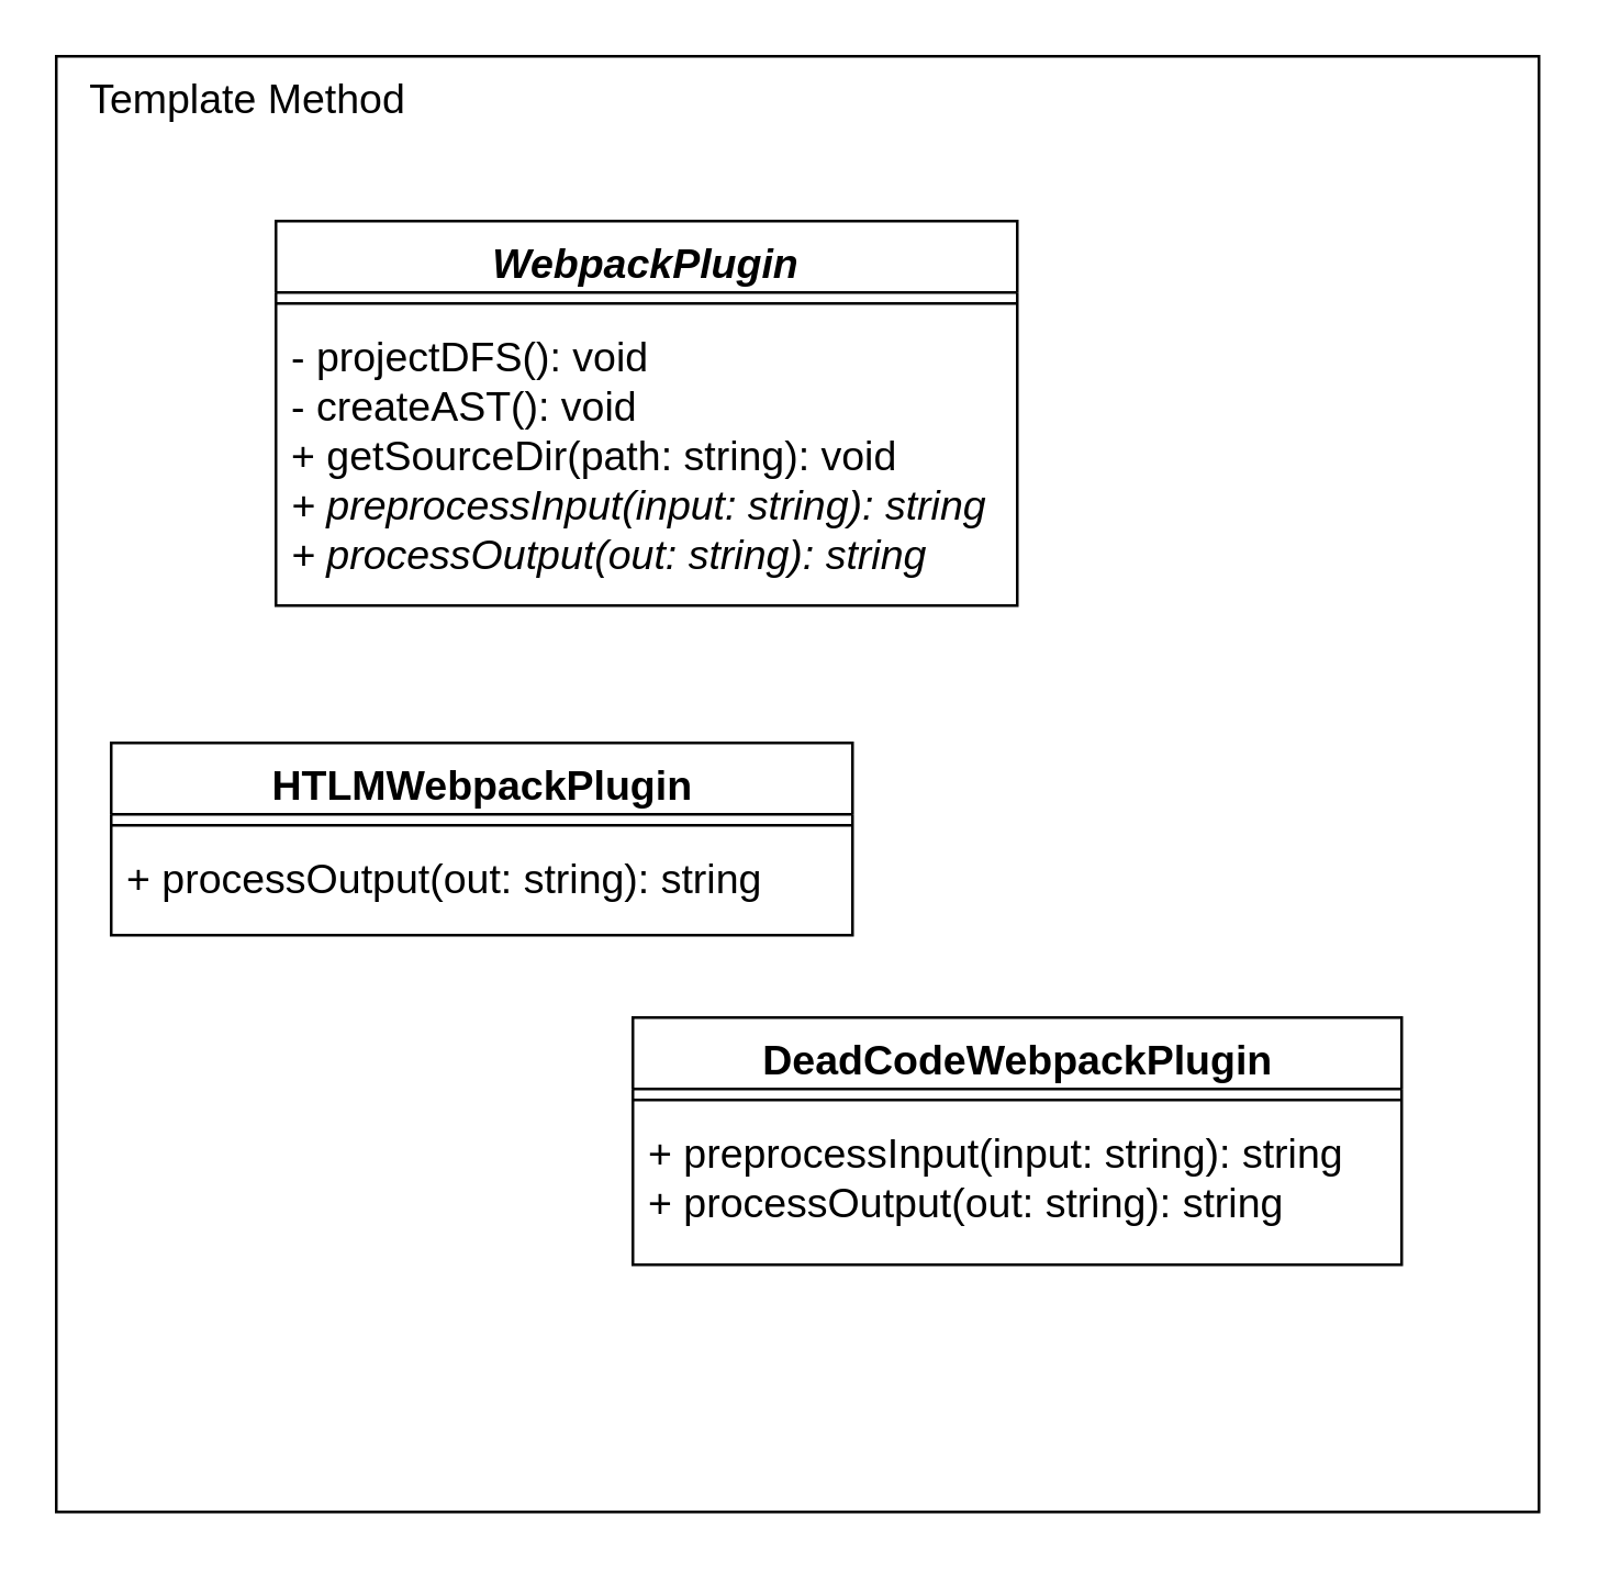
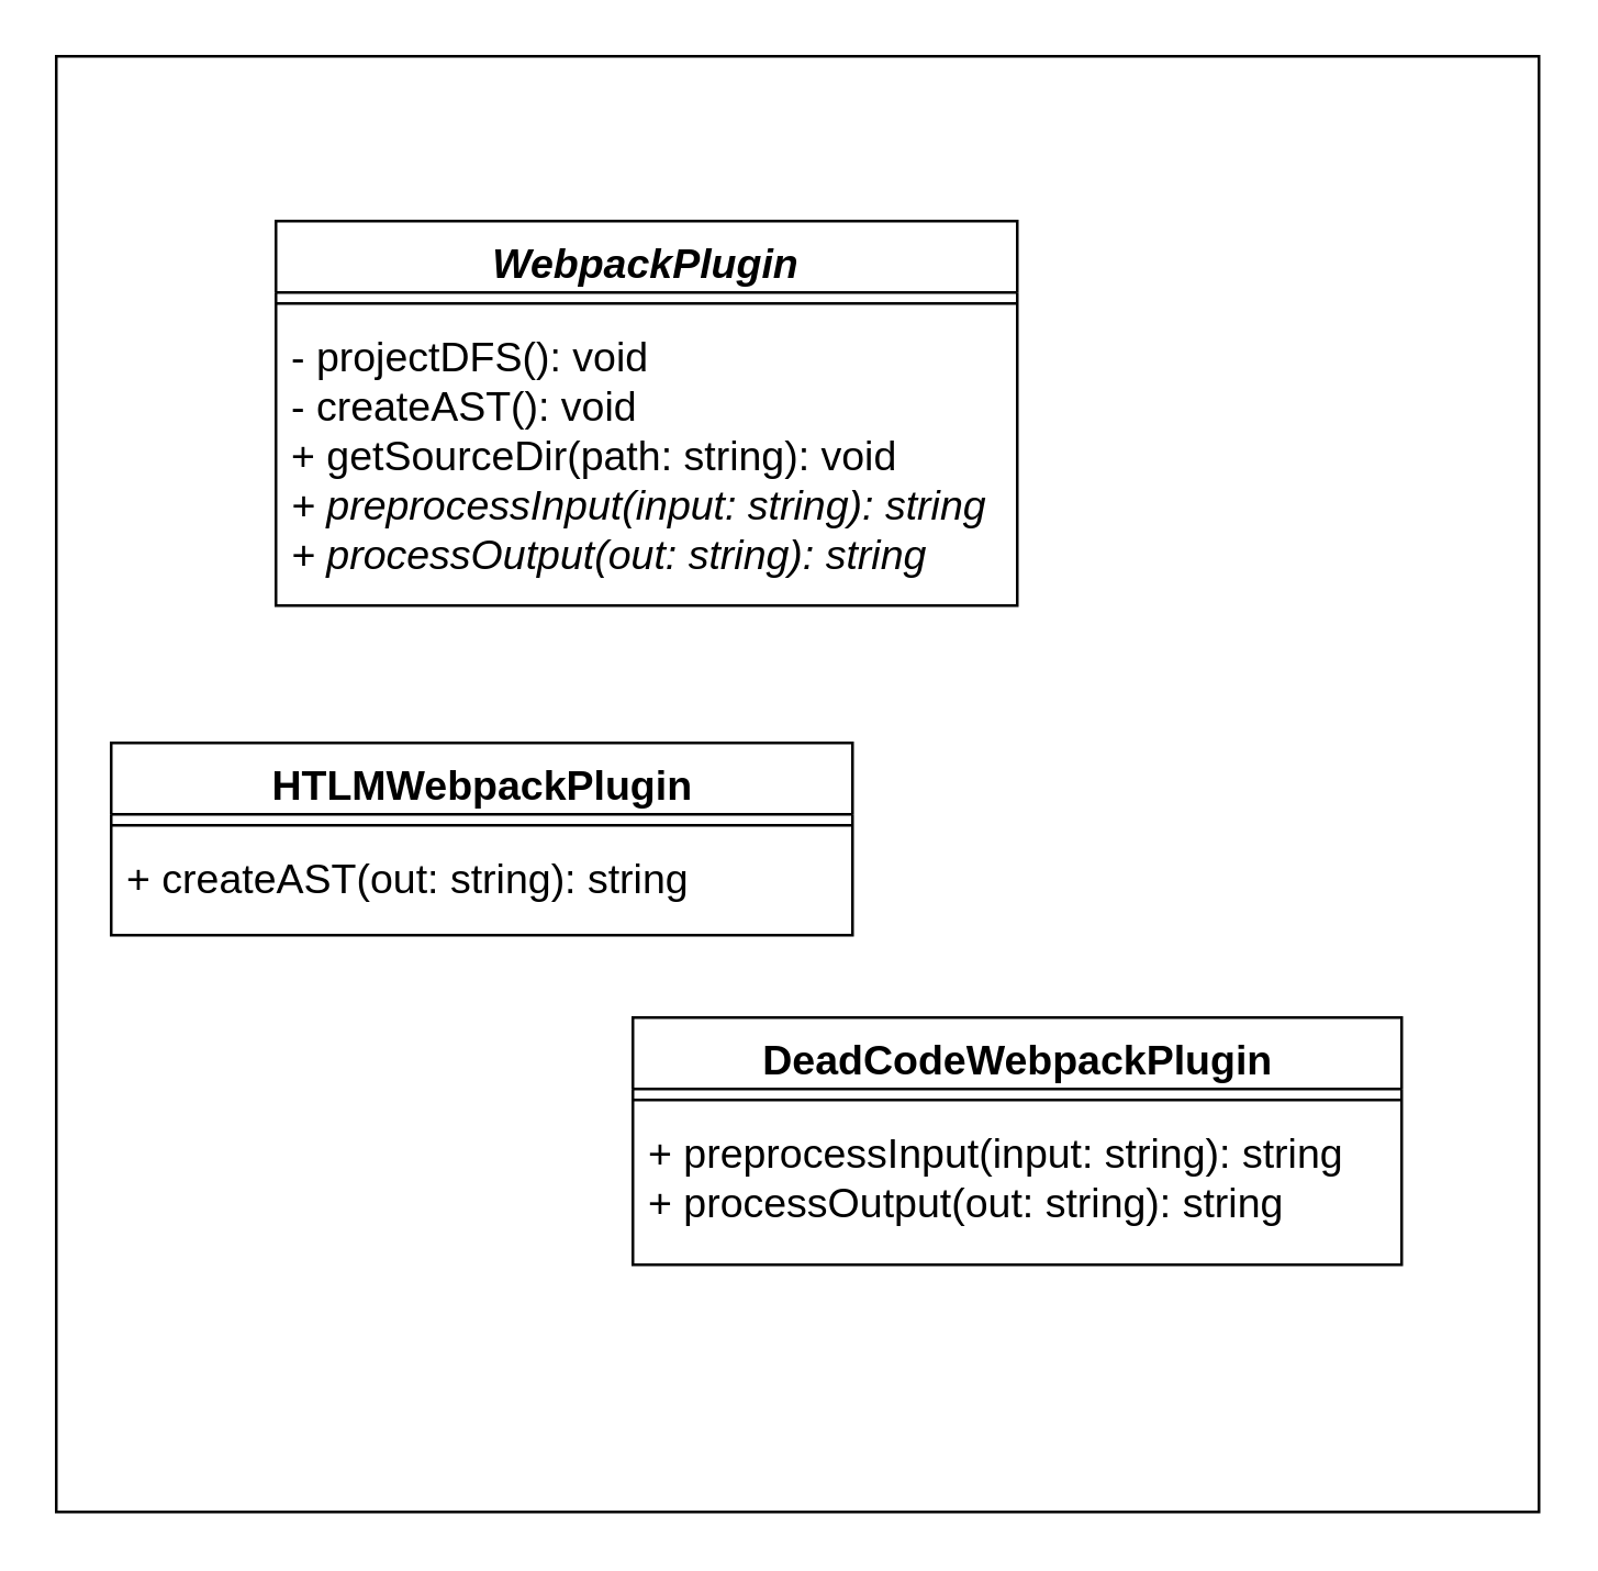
  <mxCell id="0" />
  <mxCell id="1" parent="0" />
  <mxCell id="2" value="" style="rounded=0;whiteSpace=wrap;html=1;" vertex="1" parent="1"><mxGeometry x="20" y="20" width="540" height="530" as="geometry" /></mxCell>
- <mxCell id="3" value="Template Method" style="text;html=1;strokeColor=none;fillColor=none;align=center;verticalAlign=middle;whiteSpace=wrap;rounded=0;fontSize=15;" vertex="1" parent="1"><mxGeometry x="20" y="20" width="140" height="30" as="geometry" /></mxCell>
  <mxCell id="4" value="WebpackPlugin" style="swimlane;fontStyle=3;align=center;verticalAlign=top;childLayout=stackLayout;horizontal=1;startSize=26;horizontalStack=0;resizeParent=1;resizeParentMax=0;resizeLast=0;collapsible=1;marginBottom=0;fontSize=15;" vertex="1" parent="1"><mxGeometry x="100" y="80" width="270" height="140" as="geometry" /></mxCell>
  <mxCell id="5" value="" style="line;strokeWidth=1;fillColor=none;align=left;verticalAlign=middle;spacingTop=-1;spacingLeft=3;spacingRight=3;rotatable=0;labelPosition=right;points=[];portConstraint=eastwest;strokeColor=inherit;fontSize=15;" vertex="1" parent="4"><mxGeometry y="26" width="270" height="8" as="geometry" /></mxCell>
  <mxCell id="6" value="&lt;span style=&quot;font-style: normal;&quot;&gt;- projectDFS(): void&lt;/span&gt;&lt;br&gt;&lt;span style=&quot;font-style: normal;&quot;&gt;- createAST(): void&lt;/span&gt;&lt;br&gt;&lt;span style=&quot;font-style: normal;&quot;&gt;+ getSourceDir(path: string): void&lt;/span&gt;&lt;br&gt;+ preprocessInput(input: string): string&lt;br&gt;+ processOutput(out: string): string" style="text;strokeColor=none;fillColor=none;align=left;verticalAlign=top;spacingLeft=4;spacingRight=4;overflow=hidden;rotatable=0;points=[[0,0.5],[1,0.5]];portConstraint=eastwest;fontSize=15;html=1;fontStyle=2" vertex="1" parent="4"><mxGeometry y="34" width="270" height="106" as="geometry" /></mxCell>
  <mxCell id="7" value="HTLMWebpackPlugin" style="swimlane;fontStyle=1;align=center;verticalAlign=top;childLayout=stackLayout;horizontal=1;startSize=26;horizontalStack=0;resizeParent=1;resizeParentMax=0;resizeLast=0;collapsible=1;marginBottom=0;fontSize=15;html=1;" vertex="1" parent="1"><mxGeometry x="40" y="270" width="270" height="70" as="geometry" /></mxCell>
  <mxCell id="8" value="" style="line;strokeWidth=1;fillColor=none;align=left;verticalAlign=middle;spacingTop=-1;spacingLeft=3;spacingRight=3;rotatable=0;labelPosition=right;points=[];portConstraint=eastwest;strokeColor=inherit;fontSize=15;html=1;" vertex="1" parent="7"><mxGeometry y="26" width="270" height="8" as="geometry" /></mxCell>
- <mxCell id="9" value="+ processOutput(out: string): string" style="text;strokeColor=none;fillColor=none;align=left;verticalAlign=top;spacingLeft=4;spacingRight=4;overflow=hidden;rotatable=0;points=[[0,0.5],[1,0.5]];portConstraint=eastwest;fontSize=15;html=1;" vertex="1" parent="7"><mxGeometry y="34" width="270" height="36" as="geometry" /></mxCell>
+ <mxCell id="9" value="+ createAST(out: string): string" style="text;strokeColor=none;fillColor=none;align=left;verticalAlign=top;spacingLeft=4;spacingRight=4;overflow=hidden;rotatable=0;points=[[0,0.5],[1,0.5]];portConstraint=eastwest;fontSize=15;html=1;" vertex="1" parent="7"><mxGeometry y="34" width="270" height="36" as="geometry" /></mxCell>
  <mxCell id="10" value="DeadCodeWebpackPlugin" style="swimlane;fontStyle=1;align=center;verticalAlign=top;childLayout=stackLayout;horizontal=1;startSize=26;horizontalStack=0;resizeParent=1;resizeParentMax=0;resizeLast=0;collapsible=1;marginBottom=0;fontSize=15;html=1;" vertex="1" parent="1"><mxGeometry x="230" y="370" width="280" height="90" as="geometry" /></mxCell>
  <mxCell id="11" value="" style="line;strokeWidth=1;fillColor=none;align=left;verticalAlign=middle;spacingTop=-1;spacingLeft=3;spacingRight=3;rotatable=0;labelPosition=right;points=[];portConstraint=eastwest;strokeColor=inherit;fontSize=15;html=1;" vertex="1" parent="10"><mxGeometry y="26" width="280" height="8" as="geometry" /></mxCell>
  <mxCell id="12" value="+ preprocessInput(input: string): string&lt;br&gt;+ processOutput(out: string): string" style="text;strokeColor=none;fillColor=none;align=left;verticalAlign=top;spacingLeft=4;spacingRight=4;overflow=hidden;rotatable=0;points=[[0,0.5],[1,0.5]];portConstraint=eastwest;fontSize=15;html=1;" vertex="1" parent="10"><mxGeometry y="34" width="280" height="56" as="geometry" /></mxCell>
